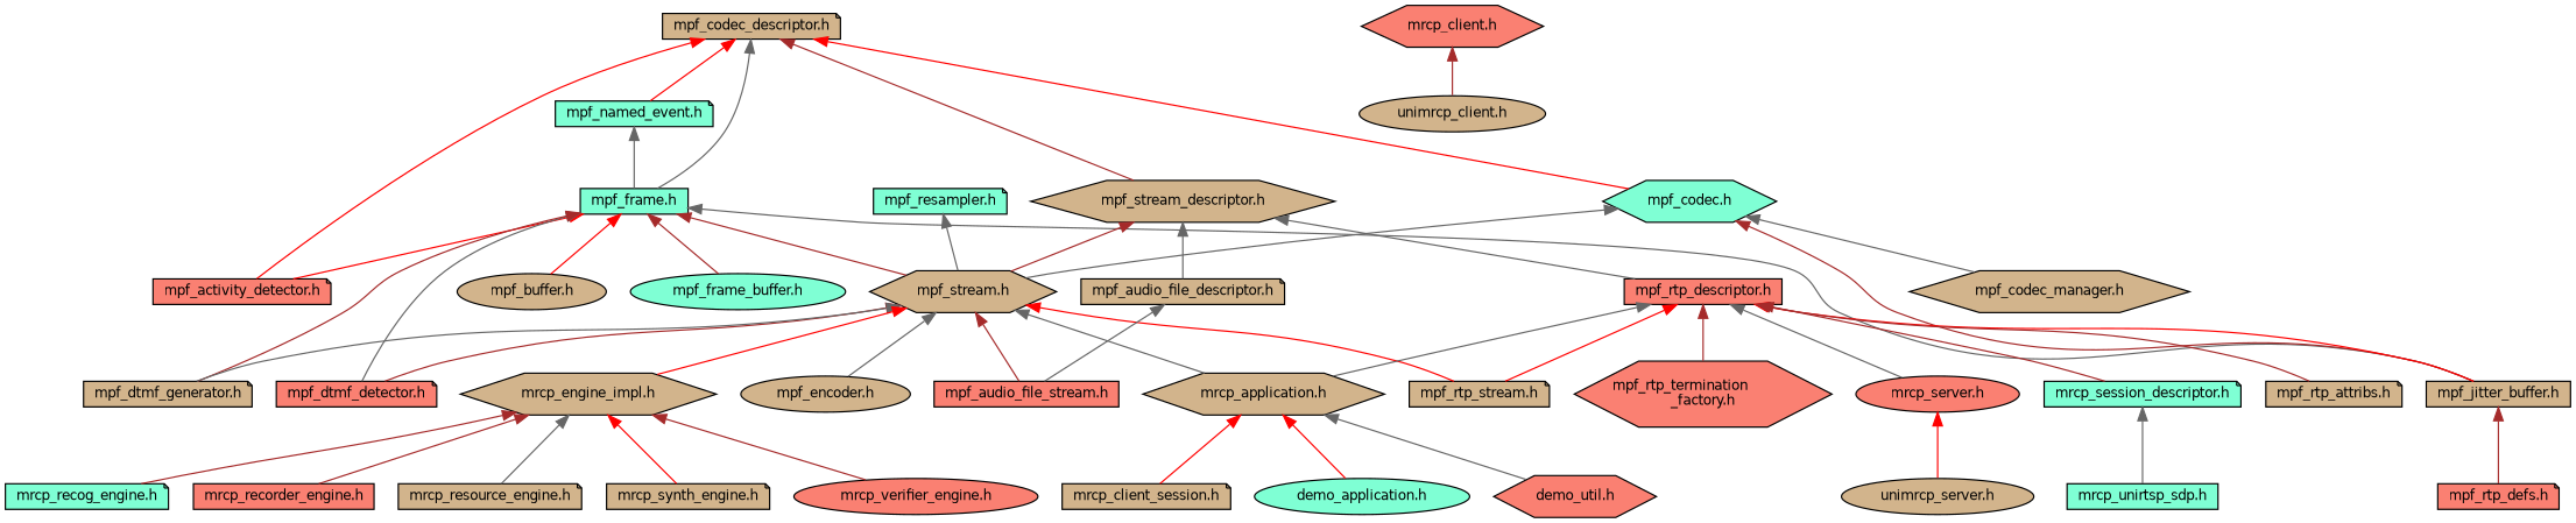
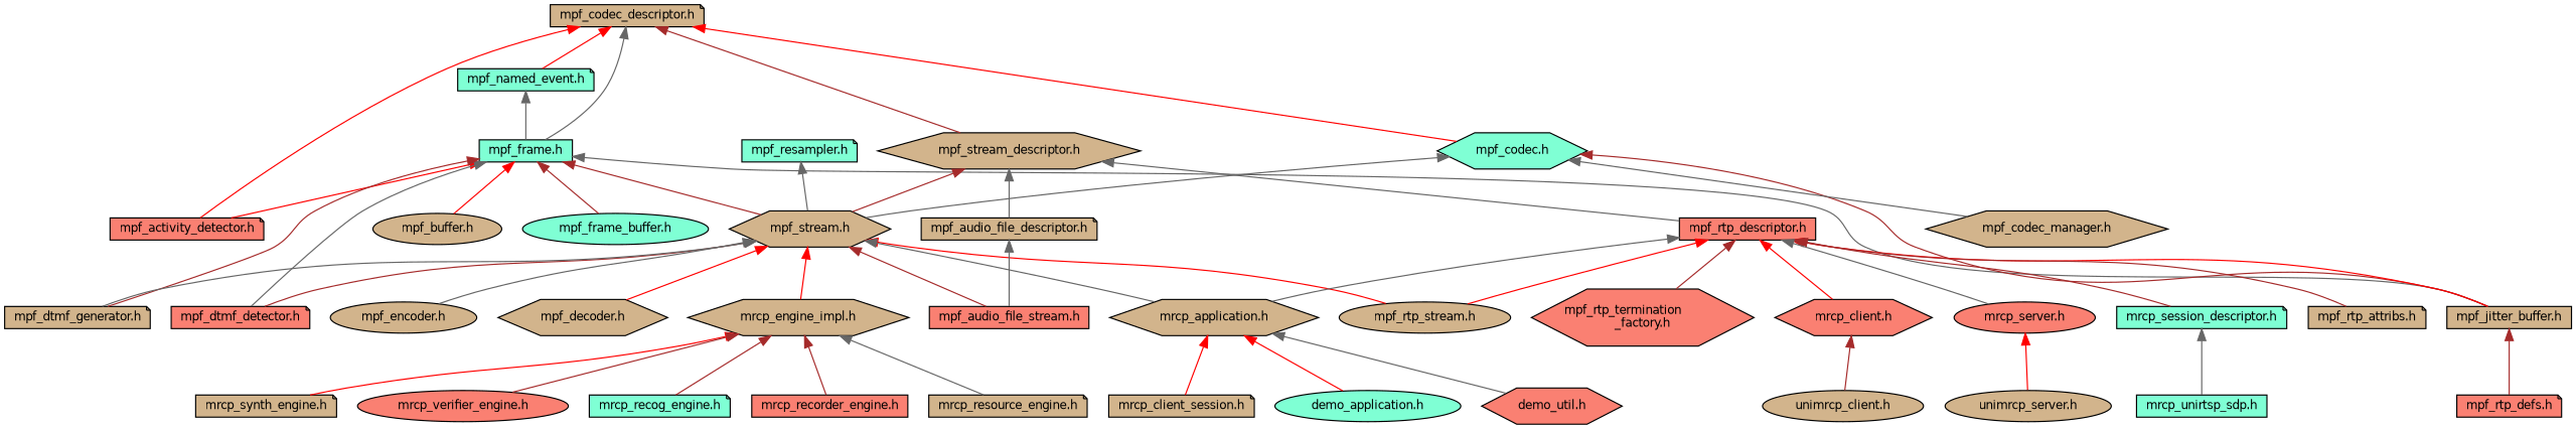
  digraph {
    node [color=black fillcolor=tan fontname=Helvetica fontsize=10 shape=note style=filled]
    edge [color=gray40 dir=back fontname=Helvetica fontsize=10 labelfontname=Helvetica labelfontsize=10 style=solid]
    n1 [fontcolor=black height=0.2 label="mpf_codec_descriptor.h" width=0.4]
    n2 [fillcolor=aquamarine height=0.2 label="mpf_frame.h" shape=box width=0.4]
    n3 [fillcolor=salmon height=0.2 label="mpf_activity_detector.h" width=0.4]
    n4 [fillcolor=aquamarine height=0.2 label="mpf_named_event.h" width=0.4]
    n5 [height=0.2 label="mpf_stream_descriptor.h" shape=hexagon width=0.4]
    n6 [fillcolor=aquamarine height=0.2 label="mpf_codec.h" shape=hexagon width=0.4]
    n7 [height=0.2 label="mpf_stream.h" shape=hexagon width=0.4]
    n8 [fillcolor=salmon height=0.2 label="mpf_dtmf_detector.h" width=0.4]
    n9 [height=0.2 label="mpf_dtmf_generator.h" width=0.4]
    n10 [height=0.2 label="mpf_buffer.h" shape=ellipse width=0.4]
    n11 [fillcolor=aquamarine height=0.2 label="mpf_frame_buffer.h" shape=ellipse width=0.4]
    n12 [height=0.2 label="mpf_jitter_buffer.h" shape=box width=0.4]
    n13 [height=0.2 label="mpf_audio_file_descriptor.h" width=0.4]
    n14 [fillcolor=salmon height=0.2 label="mpf_rtp_descriptor.h" shape=box width=0.4]
    n15 [height=0.2 label="mpf_codec_manager.h" shape=hexagon width=0.4]
    n16 [fillcolor=salmon height=0.2 label="mpf_audio_file_stream.h" shape=box width=0.4]
+   n17 [height=0.2 label="mpf_decoder.h" shape=hexagon width=0.4]
    n18 [height=0.2 label="mpf_encoder.h" shape=ellipse width=0.4]
-   n19 [height=0.2 label="mpf_rtp_stream.h" width=0.4]
+   n19 [height=0.2 label="mpf_rtp_stream.h" shape=ellipse width=0.4]
    n20 [height=0.2 label="mrcp_application.h" shape=hexagon width=0.4]
    n21 [height=0.2 label="mrcp_engine_impl.h" shape=hexagon width=0.4]
    n22 [fillcolor=salmon height=0.2 label="mpf_rtp_defs.h" width=0.4]
    n23 [fillcolor=aquamarine height=0.2 label="mpf_resampler.h" width=0.4]
    n24 [height=0.2 label="mrcp_client_session.h" width=0.4]
    n25 [fillcolor=aquamarine height=0.2 label="demo_application.h" shape=ellipse width=0.4]
    n26 [fillcolor=salmon height=0.2 label="demo_util.h" shape=hexagon width=0.4]
    n27 [fillcolor=aquamarine height=0.2 label="mrcp_recog_engine.h" width=0.4]
    n28 [fillcolor=salmon height=0.2 label="mrcp_recorder_engine.h" shape=box width=0.4]
    n29 [height=0.2 label="mrcp_resource_engine.h" width=0.4]
    n30 [height=0.2 label="mrcp_synth_engine.h" width=0.4]
    n31 [fillcolor=salmon height=0.2 label="mrcp_verifier_engine.h" shape=ellipse width=0.4]
    n32 [height=0.2 label="mpf_rtp_attribs.h" width=0.4]
    n33 [fillcolor=salmon height=0.2 label="mpf_rtp_termination\l_factory.h" shape=hexagon width=0.4]
    n34 [fillcolor=salmon height=0.2 label="mrcp_client.h" shape=hexagon width=0.4]
    n35 [fillcolor=salmon height=0.2 label="mrcp_server.h" shape=ellipse width=0.4]
    n36 [fillcolor=aquamarine height=0.2 label="mrcp_session_descriptor.h" width=0.4]
    n37 [height=0.2 label="unimrcp_client.h" shape=ellipse width=0.4]
    n38 [height=0.2 label="unimrcp_server.h" shape=ellipse width=0.4]
    n39 [fillcolor=aquamarine height=0.2 label="mrcp_unirtsp_sdp.h" shape=box width=0.4]
    n1 -> n2
    n1 -> n3 [color=red]
    n1 -> n4 [color=red]
    n1 -> n5 [color=brown]
    n1 -> n6 [color=red]
    n2 -> n3 [color=red]
    n2 -> n7 [color=brown]
    n2 -> n8
    n2 -> n9 [color=brown]
    n2 -> n10 [color=red]
    n2 -> n11 [color=brown]
    n2 -> n12
    n4 -> n2
    n5 -> n7 [color=brown]
    n5 -> n13
    n5 -> n14
    n6 -> n7
    n6 -> n12 [color=brown]
    n6 -> n15
    n7 -> n8 [color=brown]
    n7 -> n9
    n7 -> n16 [color=brown]
+   n7 -> n17 [color=red]
    n7 -> n18
    n7 -> n19 [color=red]
    n7 -> n20
    n7 -> n21 [color=red]
    n12 -> n22 [color=brown]
    n13 -> n16
    n14 -> n12 [color=red]
    n14 -> n19 [color=red]
    n14 -> n20
    n14 -> n32 [color=brown]
    n14 -> n33 [color=brown]
+   n14 -> n34 [color=red]
    n14 -> n35
    n14 -> n36 [color=brown]
    n20 -> n24 [color=red]
    n20 -> n25 [color=red]
    n20 -> n26
    n21 -> n27 [color=brown]
    n21 -> n28 [color=brown]
    n21 -> n29
    n21 -> n30 [color=red]
    n21 -> n31 [color=brown]
    n23 -> n7
    n34 -> n37 [color=brown]
    n35 -> n38 [color=red]
    n36 -> n39
  }
